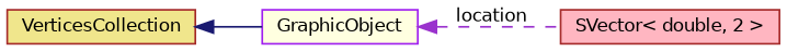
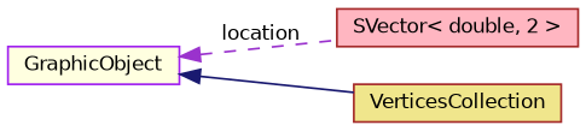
  digraph {
    rankdir=LR
    node [color=brown fontname=Helvetica fontsize=10 shape=record style=filled]
    edge [dir=back fontname=Helvetica fontsize=10 labelfontname=Helvetica labelfontsize=10]
    n1 [color=purple fillcolor=lightyellow fontcolor=black height=0.2 label=GraphicObject width=0.4]
    n2 [fillcolor=lightpink height=0.2 label="SVector\< double, 2 \>" width=0.4]
    n3 [fillcolor=khaki height=0.2 label=VerticesCollection width=0.4]
    n1 -> n2 [color=darkorchid3 label=" location" style=dashed]
-   n3 -> n1 [color=midnightblue style=solid]
+   n1 -> n3 [color=midnightblue style=solid]
  }
